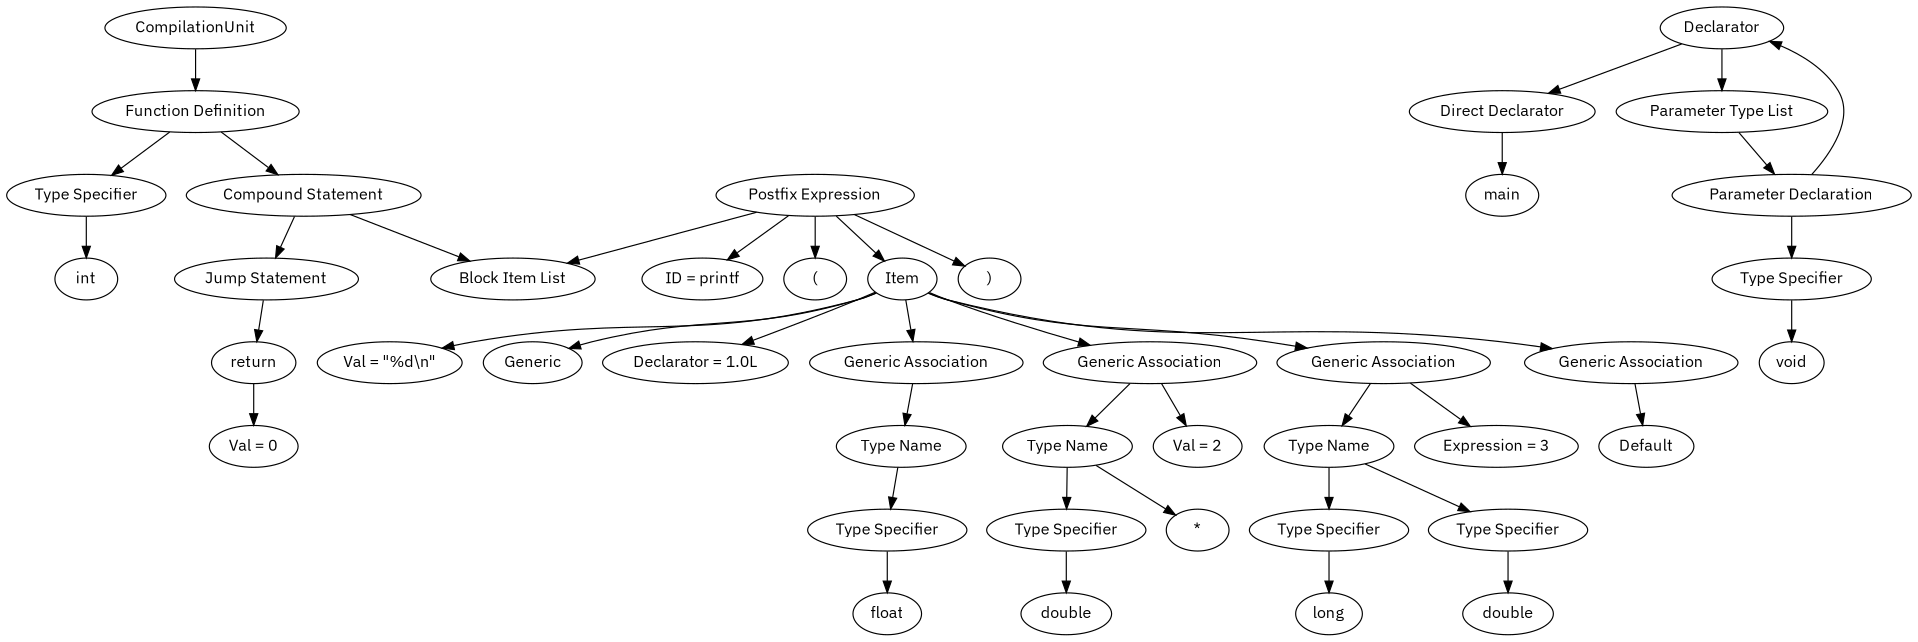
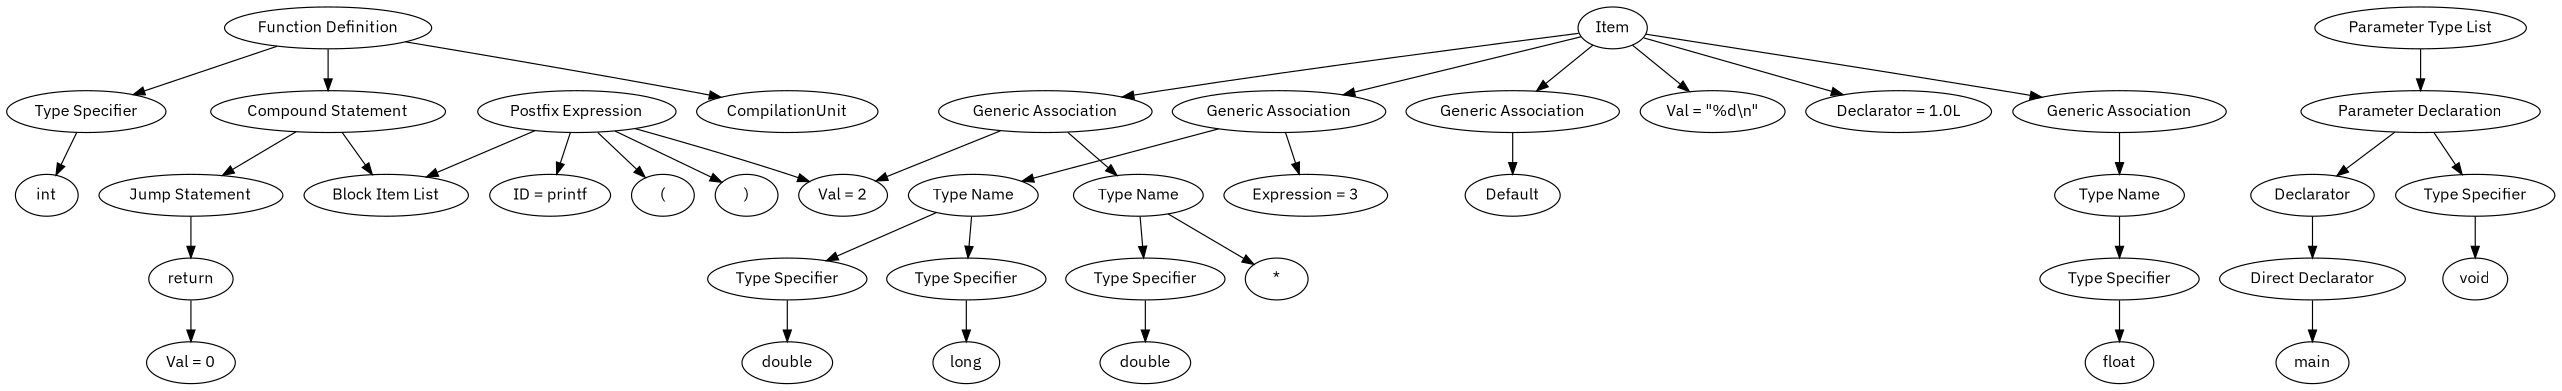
  digraph {
    fontname="IBM Plex Sans"
    node [fontname="IBM Plex Sans"]
    edge [fontname="IBM Plex Sans"]
    n1 [label=CompilationUnit]
    n2 [label="Function Definition"]
    n3 [label="Type Specifier"]
    n4 [label="Compound Statement"]
    n5 [label=int]
    n6 [label=Declarator]
    n7 [label="Direct Declarator"]
    n8 [label="Parameter Type List"]
    n9 [label="Block Item List"]
    n10 [label="Jump Statement"]
    n11 [label=main]
    n12 [label="Parameter Declaration"]
    n13 [label="Type Specifier"]
    n14 [label=void]
    n15 [label=return]
    n16 [label="Postfix Expression"]
    n17 [label="ID = printf"]
    n18 [label="("]
    n19 [label=Item]
    n20 [label=")"]
    n21 [label="Val = \"%d\\n\""]
-   n22 [label=Generic]
    n23 [label="Declarator = 1.0L"]
    n24 [label="Generic Association"]
    n25 [label="Generic Association"]
    n26 [label="Generic Association"]
    n27 [label="Generic Association"]
    n28 [label="Type Name"]
    n29 [label="Type Name"]
    n30 [label="Val = 2"]
    n31 [label="Type Name"]
    n32 [label="Expression = 3"]
    n33 [label=Default]
    n34 [label="Type Specifier"]
    n35 [label=float]
    n36 [label="Type Specifier"]
    n37 [label="*"]
    n38 [label=double]
    n39 [label="Type Specifier"]
    n40 [label="Type Specifier"]
    n41 [label=long]
    n42 [label=double]
    n43 [label="Val = 0"]
-   n1 -> n2
+   n2 -> n1
    n2 -> n3
    n2 -> n4
    n3 -> n5
    n4 -> n9
    n4 -> n10
    n6 -> n7
-   n6 -> n8
    n7 -> n11
    n8 -> n12
    n10 -> n15
    n12 -> n6
    n12 -> n13
    n13 -> n14
    n15 -> n43
    n16 -> n9
    n16 -> n17
    n16 -> n18
-   n16 -> n19
+   n16 -> n30
    n16 -> n20
    n19 -> n21
-   n19 -> n22
    n19 -> n23
    n19 -> n24
    n19 -> n25
    n19 -> n26
    n19 -> n27
    n24 -> n28
    n25 -> n29
    n25 -> n30
    n26 -> n31
    n26 -> n32
    n27 -> n33
    n28 -> n34
    n29 -> n36
    n29 -> n37
    n31 -> n39
    n31 -> n40
    n34 -> n35
    n36 -> n38
    n39 -> n41
    n40 -> n42
  }
